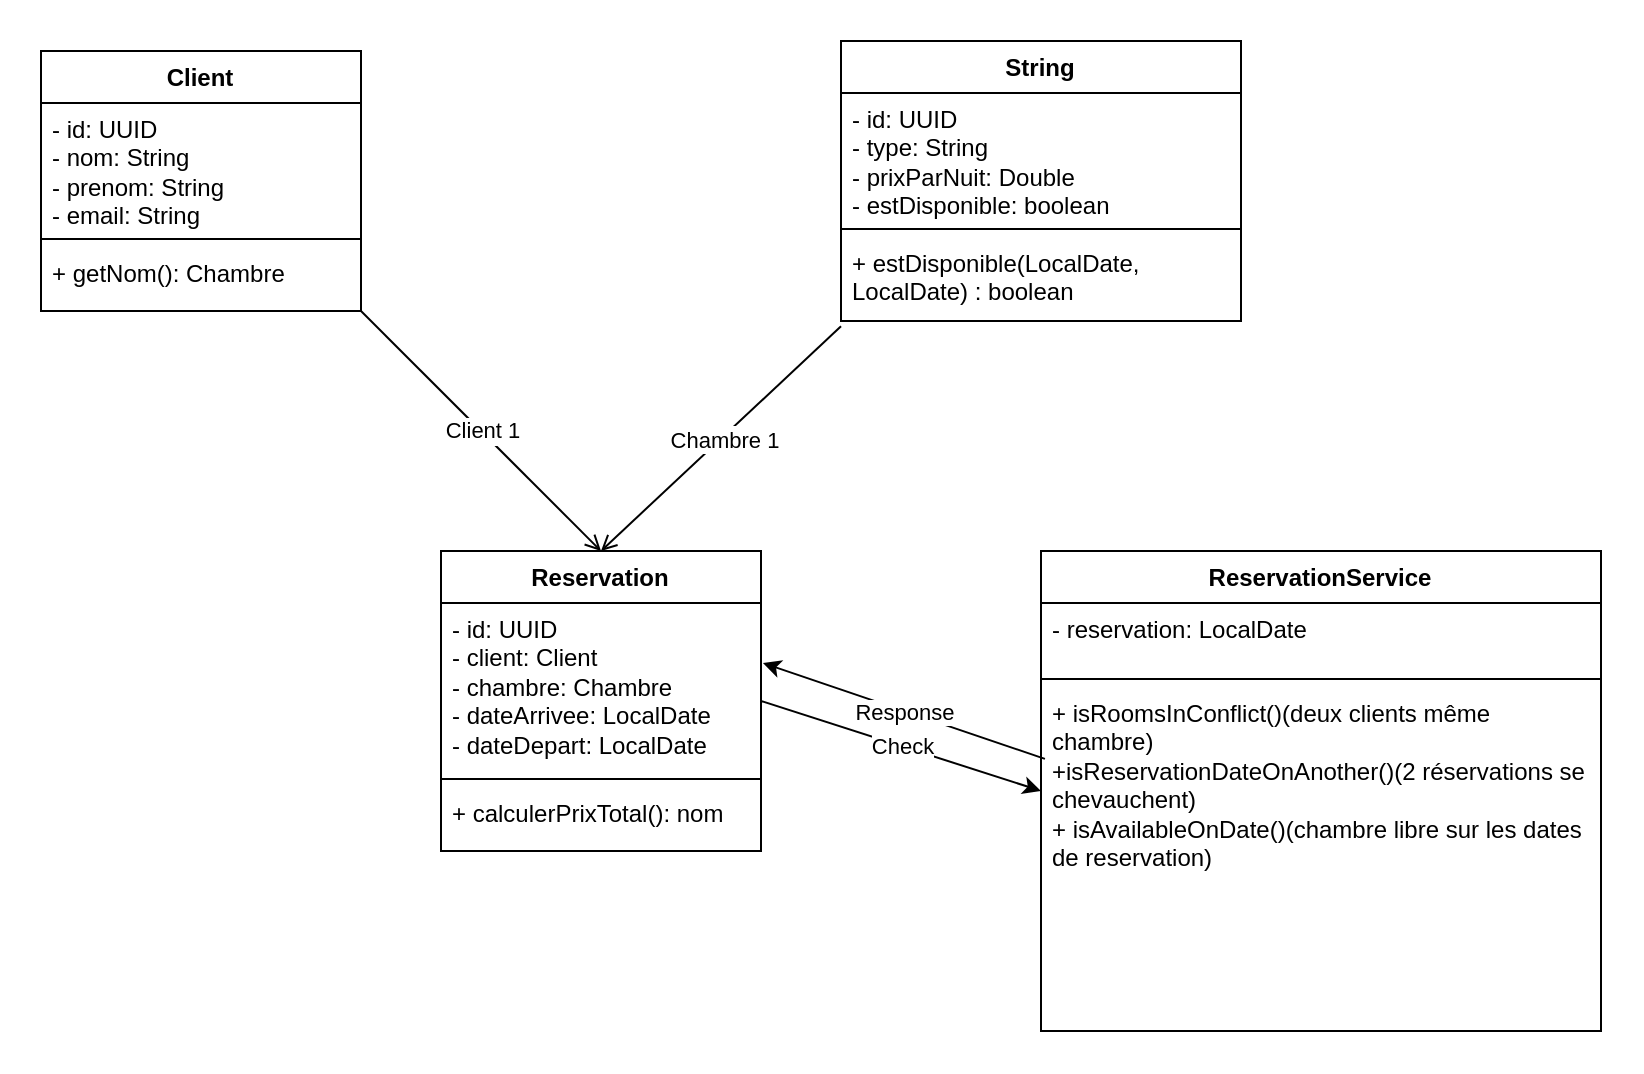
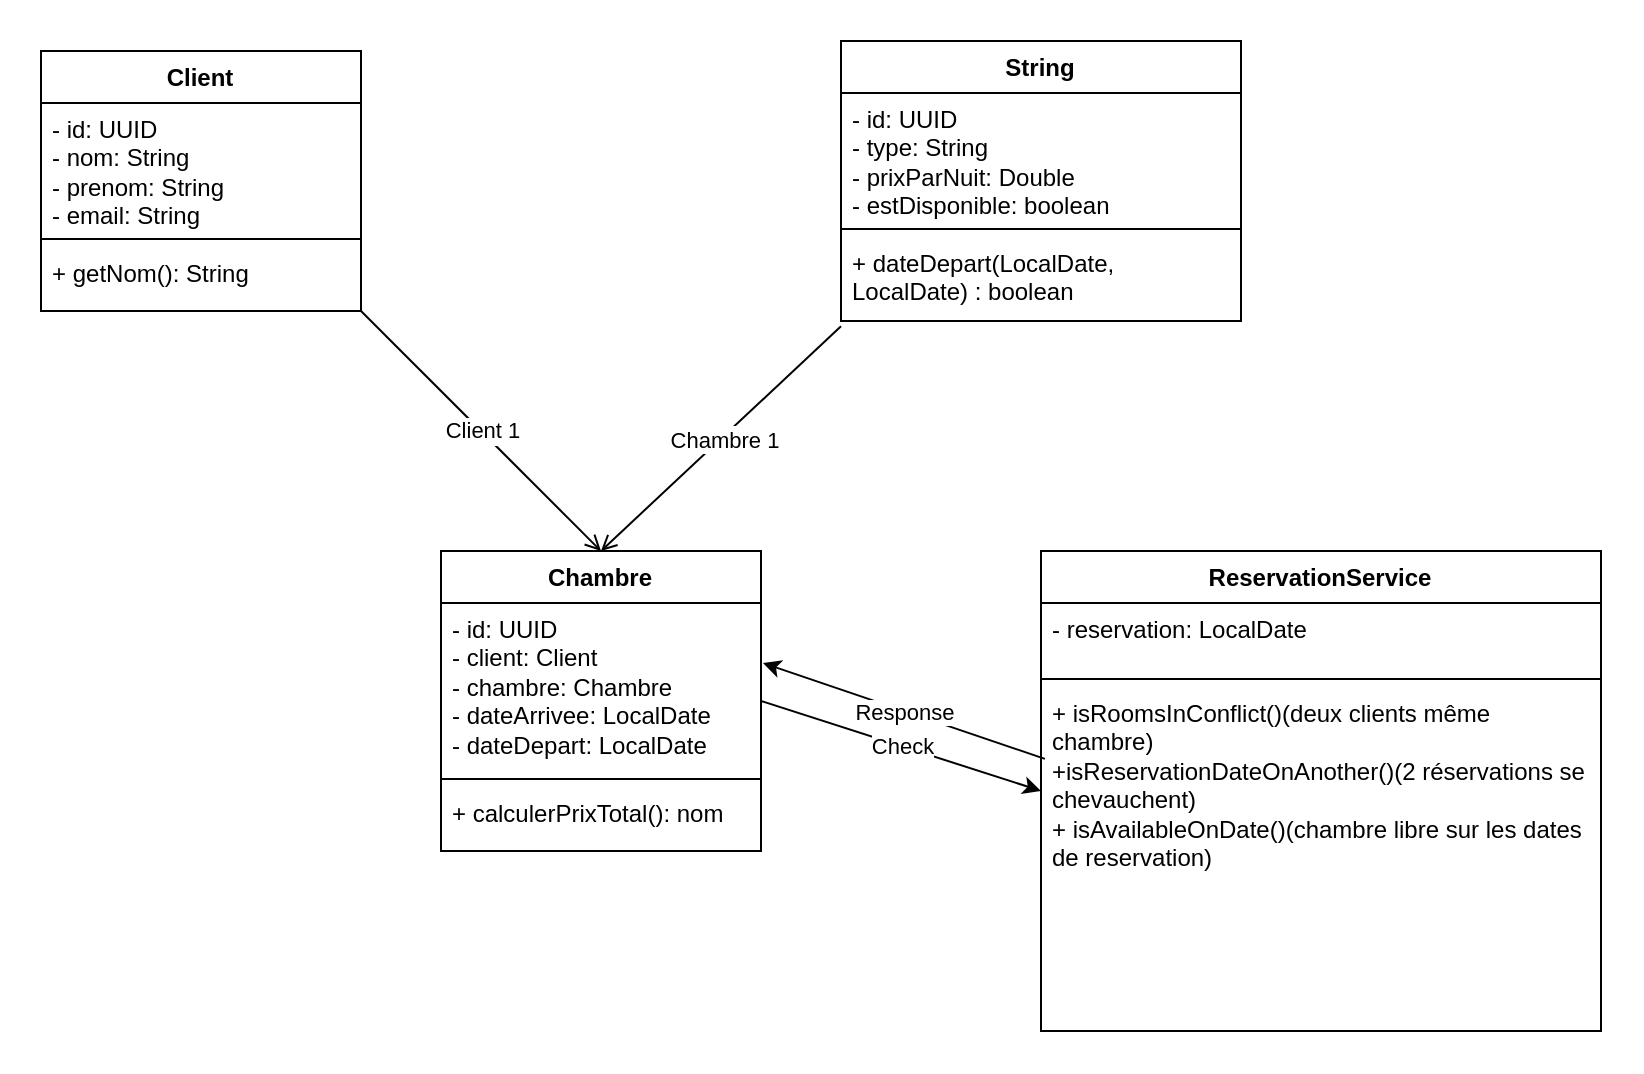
  <mxCell id="0" />
  <mxCell id="1" parent="0" />
  <mxCell id="2" value="Client" style="swimlane;fontStyle=1;align=center;verticalAlign=top;childLayout=stackLayout;horizontal=1;startSize=26;horizontalStack=0;resizeParent=1;resizeParentMax=0;resizeLast=0;collapsible=1;marginBottom=0;whiteSpace=wrap;html=1;" parent="1" vertex="1"><mxGeometry x="20" y="25" width="160" height="130" as="geometry" /></mxCell>
  <mxCell id="3" value="&lt;div&gt;- id: UUID&lt;/div&gt;&lt;div&gt;- nom: String&lt;/div&gt;&lt;div&gt;- prenom: String&lt;/div&gt;&lt;div&gt;- email: String&lt;/div&gt;" style="text;strokeColor=none;fillColor=none;align=left;verticalAlign=top;spacingLeft=4;spacingRight=4;overflow=hidden;rotatable=0;points=[[0,0.5],[1,0.5]];portConstraint=eastwest;whiteSpace=wrap;html=1;" parent="2" vertex="1"><mxGeometry y="26" width="160" height="64" as="geometry" /></mxCell>
  <mxCell id="4" value="" style="line;strokeWidth=1;fillColor=none;align=left;verticalAlign=middle;spacingTop=-1;spacingLeft=3;spacingRight=3;rotatable=0;labelPosition=right;points=[];portConstraint=eastwest;strokeColor=inherit;" parent="2" vertex="1"><mxGeometry y="90" width="160" height="8" as="geometry" /></mxCell>
- <mxCell id="5" value="+ getNom(): Chambre" style="text;strokeColor=none;fillColor=none;align=left;verticalAlign=top;spacingLeft=4;spacingRight=4;overflow=hidden;rotatable=0;points=[[0,0.5],[1,0.5]];portConstraint=eastwest;whiteSpace=wrap;html=1;" parent="2" vertex="1"><mxGeometry y="98" width="160" height="32" as="geometry" /></mxCell>
+ <mxCell id="5" value="+ getNom(): String" style="text;strokeColor=none;fillColor=none;align=left;verticalAlign=top;spacingLeft=4;spacingRight=4;overflow=hidden;rotatable=0;points=[[0,0.5],[1,0.5]];portConstraint=eastwest;whiteSpace=wrap;html=1;" parent="2" vertex="1"><mxGeometry y="98" width="160" height="32" as="geometry" /></mxCell>
  <mxCell id="6" value="String" style="swimlane;fontStyle=1;align=center;verticalAlign=top;childLayout=stackLayout;horizontal=1;startSize=26;horizontalStack=0;resizeParent=1;resizeParentMax=0;resizeLast=0;collapsible=1;marginBottom=0;whiteSpace=wrap;html=1;" parent="1" vertex="1"><mxGeometry x="420" y="20" width="200" height="140" as="geometry"><mxRectangle x="440" y="70" width="90" height="30" as="alternateBounds" /></mxGeometry></mxCell>
  <mxCell id="7" value="&lt;div&gt;- id: UUID&lt;/div&gt;&lt;div&gt;- type: String&lt;/div&gt;&lt;div&gt;- prixParNuit: Double&lt;/div&gt;&lt;div&gt;- estDisponible: boolean&lt;/div&gt;" style="text;strokeColor=none;fillColor=none;align=left;verticalAlign=top;spacingLeft=4;spacingRight=4;overflow=hidden;rotatable=0;points=[[0,0.5],[1,0.5]];portConstraint=eastwest;whiteSpace=wrap;html=1;" parent="6" vertex="1"><mxGeometry y="26" width="200" height="64" as="geometry" /></mxCell>
  <mxCell id="8" value="" style="line;strokeWidth=1;fillColor=none;align=left;verticalAlign=middle;spacingTop=-1;spacingLeft=3;spacingRight=3;rotatable=0;labelPosition=right;points=[];portConstraint=eastwest;strokeColor=inherit;" parent="6" vertex="1"><mxGeometry y="90" width="200" height="8" as="geometry" /></mxCell>
- <mxCell id="9" value="+ estDisponible(LocalDate, LocalDate) : boolean" style="text;strokeColor=none;fillColor=none;align=left;verticalAlign=top;spacingLeft=4;spacingRight=4;overflow=hidden;rotatable=0;points=[[0,0.5],[1,0.5]];portConstraint=eastwest;whiteSpace=wrap;html=1;" parent="6" vertex="1"><mxGeometry y="98" width="200" height="42" as="geometry" /></mxCell>
- <mxCell id="10" value="Reservation" style="swimlane;fontStyle=1;align=center;verticalAlign=top;childLayout=stackLayout;horizontal=1;startSize=26;horizontalStack=0;resizeParent=1;resizeParentMax=0;resizeLast=0;collapsible=1;marginBottom=0;whiteSpace=wrap;html=1;" parent="1" vertex="1"><mxGeometry x="220" y="275" width="160" height="150" as="geometry" /></mxCell>
+ <mxCell id="9" value="+ dateDepart(LocalDate, LocalDate) : boolean" style="text;strokeColor=none;fillColor=none;align=left;verticalAlign=top;spacingLeft=4;spacingRight=4;overflow=hidden;rotatable=0;points=[[0,0.5],[1,0.5]];portConstraint=eastwest;whiteSpace=wrap;html=1;" parent="6" vertex="1"><mxGeometry y="98" width="200" height="42" as="geometry" /></mxCell>
+ <mxCell id="10" value="Chambre" style="swimlane;fontStyle=1;align=center;verticalAlign=top;childLayout=stackLayout;horizontal=1;startSize=26;horizontalStack=0;resizeParent=1;resizeParentMax=0;resizeLast=0;collapsible=1;marginBottom=0;whiteSpace=wrap;html=1;" parent="1" vertex="1"><mxGeometry x="220" y="275" width="160" height="150" as="geometry" /></mxCell>
  <mxCell id="11" value="&lt;div&gt;- id: UUID&lt;/div&gt;&lt;div&gt;- client: Client&lt;/div&gt;&lt;div&gt;- chambre: Chambre&lt;/div&gt;&lt;div&gt;- dateArrivee: LocalDate&lt;/div&gt;&lt;div&gt;- dateDepart: LocalDate&lt;/div&gt;&lt;div&gt;&lt;br&gt;&lt;/div&gt;" style="text;strokeColor=none;fillColor=none;align=left;verticalAlign=top;spacingLeft=4;spacingRight=4;overflow=hidden;rotatable=0;points=[[0,0.5],[1,0.5]];portConstraint=eastwest;whiteSpace=wrap;html=1;" parent="10" vertex="1"><mxGeometry y="26" width="160" height="84" as="geometry" /></mxCell>
  <mxCell id="12" value="" style="line;strokeWidth=1;fillColor=none;align=left;verticalAlign=middle;spacingTop=-1;spacingLeft=3;spacingRight=3;rotatable=0;labelPosition=right;points=[];portConstraint=eastwest;strokeColor=inherit;" parent="10" vertex="1"><mxGeometry y="110" width="160" height="8" as="geometry" /></mxCell>
  <mxCell id="13" value="+ calculerPrixTotal(): nom" style="text;strokeColor=none;fillColor=none;align=left;verticalAlign=top;spacingLeft=4;spacingRight=4;overflow=hidden;rotatable=0;points=[[0,0.5],[1,0.5]];portConstraint=eastwest;whiteSpace=wrap;html=1;" parent="10" vertex="1"><mxGeometry y="118" width="160" height="32" as="geometry" /></mxCell>
  <mxCell id="14" value="" style="endArrow=open;html=1;rounded=0;entryX=0.5;entryY=0;entryDx=0;entryDy=0;exitX=1;exitY=1;exitDx=0;exitDy=0;" parent="1" target="10" edge="1" source="2"><mxGeometry relative="1" as="geometry"><mxPoint x="260" y="195" as="sourcePoint" /><mxPoint x="360" y="195" as="targetPoint" /></mxGeometry></mxCell>
  <mxCell id="15" value="Label" style="edgeLabel;resizable=0;html=1;;align=center;verticalAlign=middle;" parent="14" connectable="0" vertex="1"><mxGeometry relative="1" as="geometry" /></mxCell>
  <mxCell id="16" value="&lt;div&gt;Client 1&lt;/div&gt;" style="edgeLabel;html=1;align=center;verticalAlign=middle;resizable=0;points=[];" parent="14" vertex="1" connectable="0"><mxGeometry x="-0.012" y="1" relative="1" as="geometry"><mxPoint y="1" as="offset" /></mxGeometry></mxCell>
  <mxCell id="17" value="" style="endArrow=open;html=1;rounded=0;entryX=0.5;entryY=0;entryDx=0;entryDy=0;exitX=0;exitY=1.063;exitDx=0;exitDy=0;exitPerimeter=0;" parent="1" source="9" target="10" edge="1"><mxGeometry relative="1" as="geometry"><mxPoint x="270" y="205" as="sourcePoint" /><mxPoint x="350" y="295" as="targetPoint" /></mxGeometry></mxCell>
  <mxCell id="18" value="Label" style="edgeLabel;resizable=0;html=1;;align=center;verticalAlign=middle;" parent="17" connectable="0" vertex="1"><mxGeometry relative="1" as="geometry" /></mxCell>
  <mxCell id="19" value="Chambre 1" style="edgeLabel;html=1;align=center;verticalAlign=middle;resizable=0;points=[];" parent="17" vertex="1" connectable="0"><mxGeometry x="-0.012" y="1" relative="1" as="geometry"><mxPoint y="1" as="offset" /></mxGeometry></mxCell>
  <mxCell id="20" value="ReservationService" style="swimlane;fontStyle=1;align=center;verticalAlign=top;childLayout=stackLayout;horizontal=1;startSize=26;horizontalStack=0;resizeParent=1;resizeParentMax=0;resizeLast=0;collapsible=1;marginBottom=0;whiteSpace=wrap;html=1;" vertex="1" parent="1"><mxGeometry x="520" y="275" width="280" height="240" as="geometry" /></mxCell>
  <mxCell id="21" value="&lt;div&gt;- reservation: LocalDate&lt;/div&gt;&lt;div&gt;&lt;br&gt;&lt;/div&gt;&lt;div&gt;&lt;br&gt;&lt;/div&gt;" style="text;strokeColor=none;fillColor=none;align=left;verticalAlign=top;spacingLeft=4;spacingRight=4;overflow=hidden;rotatable=0;points=[[0,0.5],[1,0.5]];portConstraint=eastwest;whiteSpace=wrap;html=1;" vertex="1" parent="20"><mxGeometry y="26" width="280" height="34" as="geometry" /></mxCell>
  <mxCell id="22" value="" style="line;strokeWidth=1;fillColor=none;align=left;verticalAlign=middle;spacingTop=-1;spacingLeft=3;spacingRight=3;rotatable=0;labelPosition=right;points=[];portConstraint=eastwest;strokeColor=inherit;" vertex="1" parent="20"><mxGeometry y="60" width="280" height="8" as="geometry" /></mxCell>
  <mxCell id="23" value="&lt;div&gt;+ isRoomsInConflict()(deux clients même chambre)&lt;/div&gt;&lt;div&gt;+isReservationDateOnAnother()(2 réservations se chevauchent)&lt;/div&gt;&lt;div&gt;+ isAvailableOnDate()(chambre libre sur les dates de reservation)&lt;/div&gt;&lt;div&gt;&amp;nbsp;&lt;br&gt;&lt;/div&gt;&lt;div&gt;&lt;br&gt;&lt;/div&gt;" style="text;strokeColor=none;fillColor=none;align=left;verticalAlign=top;spacingLeft=4;spacingRight=4;overflow=hidden;rotatable=0;points=[[0,0.5],[1,0.5]];portConstraint=eastwest;whiteSpace=wrap;html=1;" vertex="1" parent="20"><mxGeometry y="68" width="280" height="172" as="geometry" /></mxCell>
  <mxCell id="24" value="" style="endArrow=classic;html=1;rounded=0;entryX=0;entryY=0.302;entryDx=0;entryDy=0;exitX=1;exitY=0.5;exitDx=0;exitDy=0;entryPerimeter=0;" edge="1" parent="1" source="10" target="23"><mxGeometry relative="1" as="geometry"><mxPoint x="395" y="425" as="sourcePoint" /><mxPoint x="480" y="435" as="targetPoint" /></mxGeometry></mxCell>
  <mxCell id="25" value="Check" style="edgeLabel;resizable=0;html=1;;align=center;verticalAlign=middle;" connectable="0" vertex="1" parent="24"><mxGeometry relative="1" as="geometry" /></mxCell>
  <mxCell id="26" value="" style="endArrow=classic;html=1;rounded=0;exitX=0.007;exitY=0.209;exitDx=0;exitDy=0;exitPerimeter=0;entryX=1.006;entryY=0.357;entryDx=0;entryDy=0;entryPerimeter=0;" edge="1" parent="1" source="23" target="11"><mxGeometry relative="1" as="geometry"><mxPoint x="330" y="475" as="sourcePoint" /><mxPoint x="430" y="475" as="targetPoint" /></mxGeometry></mxCell>
  <mxCell id="27" value="Response" style="edgeLabel;resizable=0;html=1;;align=center;verticalAlign=middle;" connectable="0" vertex="1" parent="26"><mxGeometry relative="1" as="geometry" /></mxCell>
